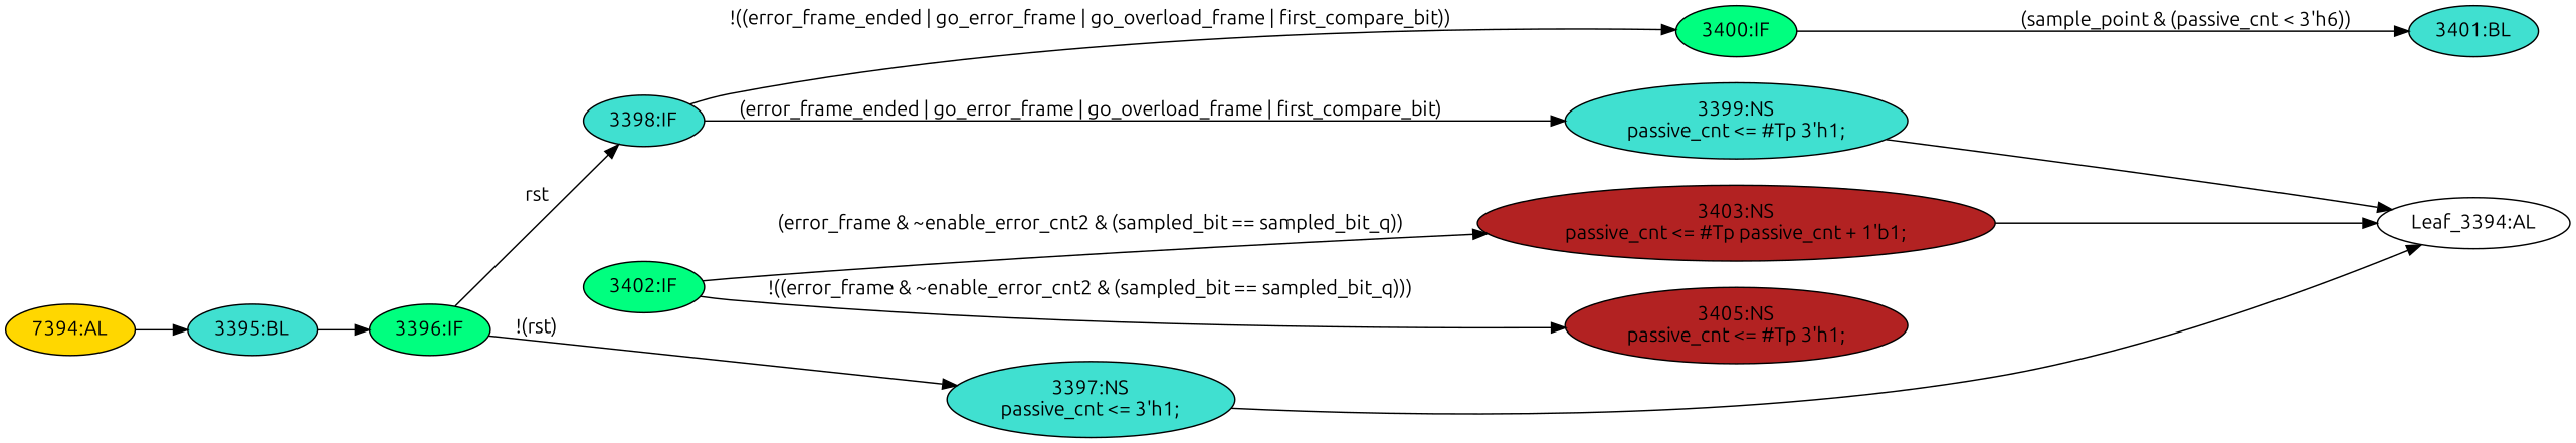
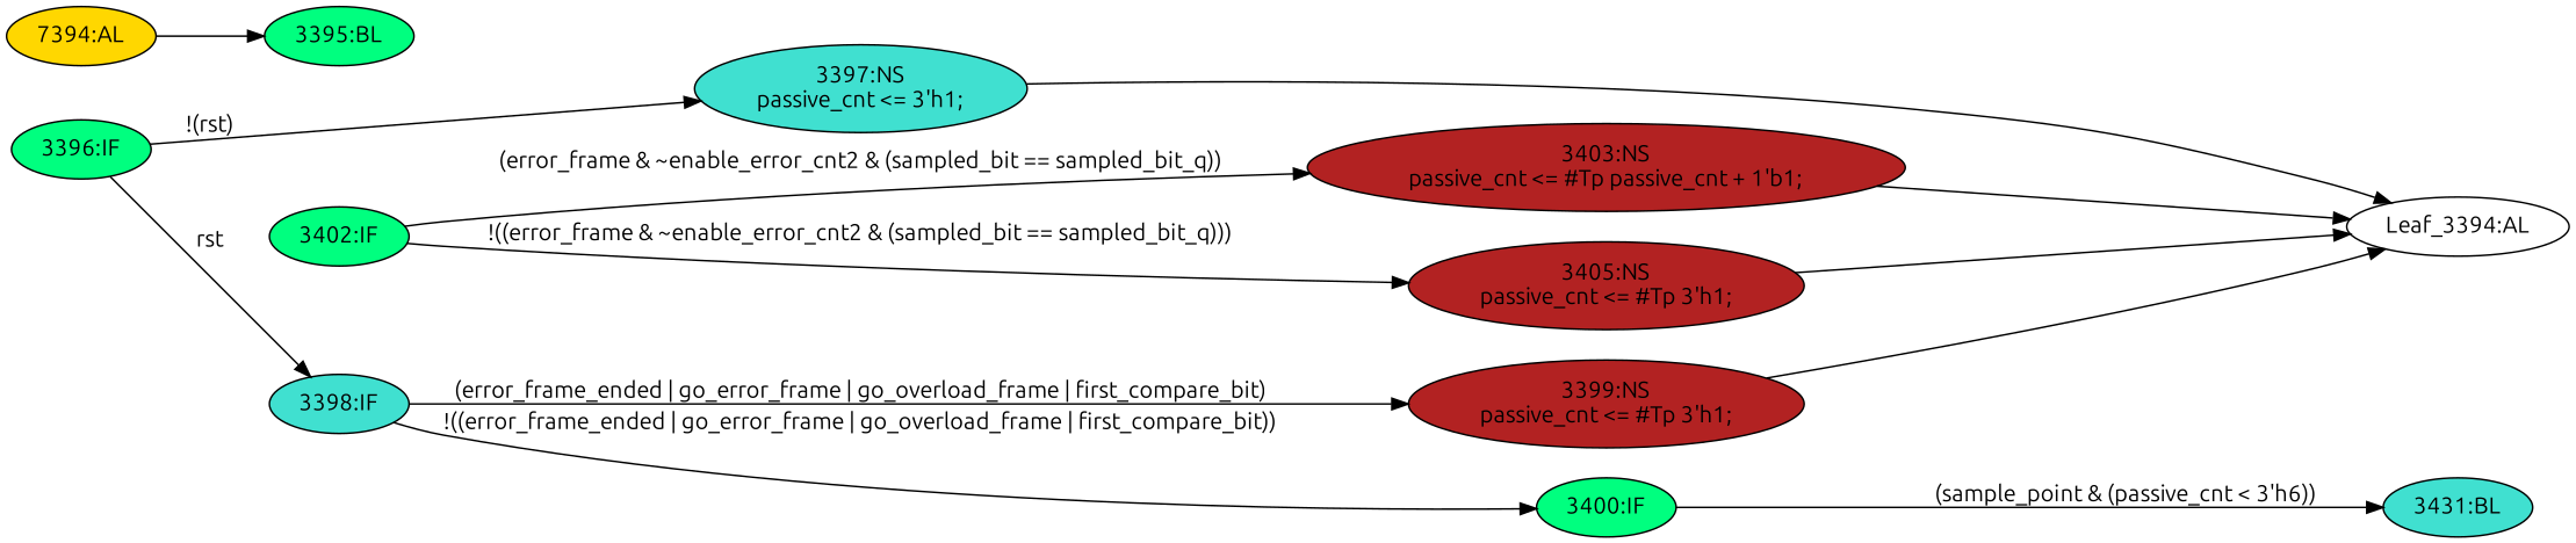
  strict digraph {
    fontname=Ubuntu
    rankdir=LR
    node [fillcolor=turquoise fontname=Ubuntu statements="[]" style=filled typ=IfStatement]
    edge [cond="[]" fontname=Ubuntu lineno=None]
    n1 [ast="<pyverilog.vparser.ast.IfStatement object at 0x7f44f6b2f610>" label="3398:IF"]
-   n2 [ast="<pyverilog.vparser.ast.NonblockingSubstitution object at 0x7f44f6b2f3d0>" label="3399:NS\npassive_cnt <= #Tp 3'h1;" statements="[<pyverilog.vparser.ast.NonblockingSubstitution object at 0x7f44f6b2f3d0>]" typ=NonblockingSubstitution]
+   n2 [ast="<pyverilog.vparser.ast.NonblockingSubstitution object at 0x7f44f6b2f3d0>" fillcolor=firebrick label="3399:NS\npassive_cnt <= #Tp 3'h1;" statements="[<pyverilog.vparser.ast.NonblockingSubstitution object at 0x7f44f6b2f3d0>]" typ=NonblockingSubstitution]
    n3 [ast="<pyverilog.vparser.ast.IfStatement object at 0x7f44f6b2f650>" fillcolor=springgreen label="3400:IF"]
    n4 [def_var="['passive_cnt']" label="Leaf_3394:AL" fillcolor="" statements="" style="" typ=""]
-   n5 [ast="<pyverilog.vparser.ast.Block object at 0x7f44f6b1cc90>" label="3401:BL" typ=Block]
+   n5 [ast="<pyverilog.vparser.ast.Block object at 0x7f44f6b1cc90>" label="3431:BL" typ=Block]
    n6 [ast="<pyverilog.vparser.ast.NonblockingSubstitution object at 0x7f44f6b1cd10>" fillcolor=firebrick label="3405:NS\npassive_cnt <= #Tp 3'h1;" statements="[<pyverilog.vparser.ast.NonblockingSubstitution object at 0x7f44f6b1cd10>]" typ=NonblockingSubstitution]
    n7 [ast="<pyverilog.vparser.ast.NonblockingSubstitution object at 0x7f44f6b1ced0>" fillcolor=firebrick label="3403:NS\npassive_cnt <= #Tp passive_cnt + 1'b1;" statements="[<pyverilog.vparser.ast.NonblockingSubstitution object at 0x7f44f6b1ced0>]" typ=NonblockingSubstitution]
-   n8 [ast="<pyverilog.vparser.ast.Block object at 0x7f44f6b2f590>" label="3395:BL" typ=Block]
+   n8 [ast="<pyverilog.vparser.ast.Block object at 0x7f44f6b2f590>" fillcolor=springgreen label="3395:BL" typ=Block]
    n9 [ast="<pyverilog.vparser.ast.IfStatement object at 0x7f44f6b2f5d0>" fillcolor=springgreen label="3396:IF"]
    n10 [ast="<pyverilog.vparser.ast.NonblockingSubstitution object at 0x7f44f6b2fad0>" label="3397:NS\npassive_cnt <= 3'h1;" statements="[<pyverilog.vparser.ast.NonblockingSubstitution object at 0x7f44f6b2fad0>]" typ=NonblockingSubstitution]
    n11 [ast="<pyverilog.vparser.ast.IfStatement object at 0x7f44f6b1ccd0>" fillcolor=springgreen label="3402:IF"]
    n12 [ast="<pyverilog.vparser.ast.Always object at 0x7f44f6b2fc50>" clk_sens=True fillcolor=gold label="7394:AL" sens="['clk', 'rst']" typ=Always use_var="['enable_error_cnt2', 'sampled_bit_q', 'passive_cnt', 'first_compare_bit', 'sample_point', 'go_overload_frame', 'sampled_bit', 'go_error_frame', 'error_frame_ended', 'rst', 'error_frame']"]
    n1 -> n2 [cond="['error_frame_ended', 'go_error_frame', 'go_overload_frame', 'first_compare_bit']" label="(error_frame_ended | go_error_frame | go_overload_frame | first_compare_bit)" lineno=3398]
    n1 -> n3 [cond="['error_frame_ended', 'go_error_frame', 'go_overload_frame', 'first_compare_bit']" label="!((error_frame_ended | go_error_frame | go_overload_frame | first_compare_bit))" lineno=3398]
    n2 -> n4
    n3 -> n5 [cond="['sample_point', 'passive_cnt']" label="(sample_point & (passive_cnt < 3'h6))" lineno=3400]
+   n6 -> n4
    n7 -> n4
-   n8 -> n9
    n9 -> n1 [cond="['rst']" label=rst lineno=3396]
    n9 -> n10 [cond="['rst']" label="!(rst)" lineno=3396]
    n10 -> n4
    n11 -> n6 [cond="['error_frame', 'enable_error_cnt2', 'sampled_bit', 'sampled_bit_q']" label="!((error_frame & ~enable_error_cnt2 & (sampled_bit == sampled_bit_q)))" lineno=3402]
    n11 -> n7 [cond="['error_frame', 'enable_error_cnt2', 'sampled_bit', 'sampled_bit_q']" label="(error_frame & ~enable_error_cnt2 & (sampled_bit == sampled_bit_q))" lineno=3402]
    n12 -> n8
  }
